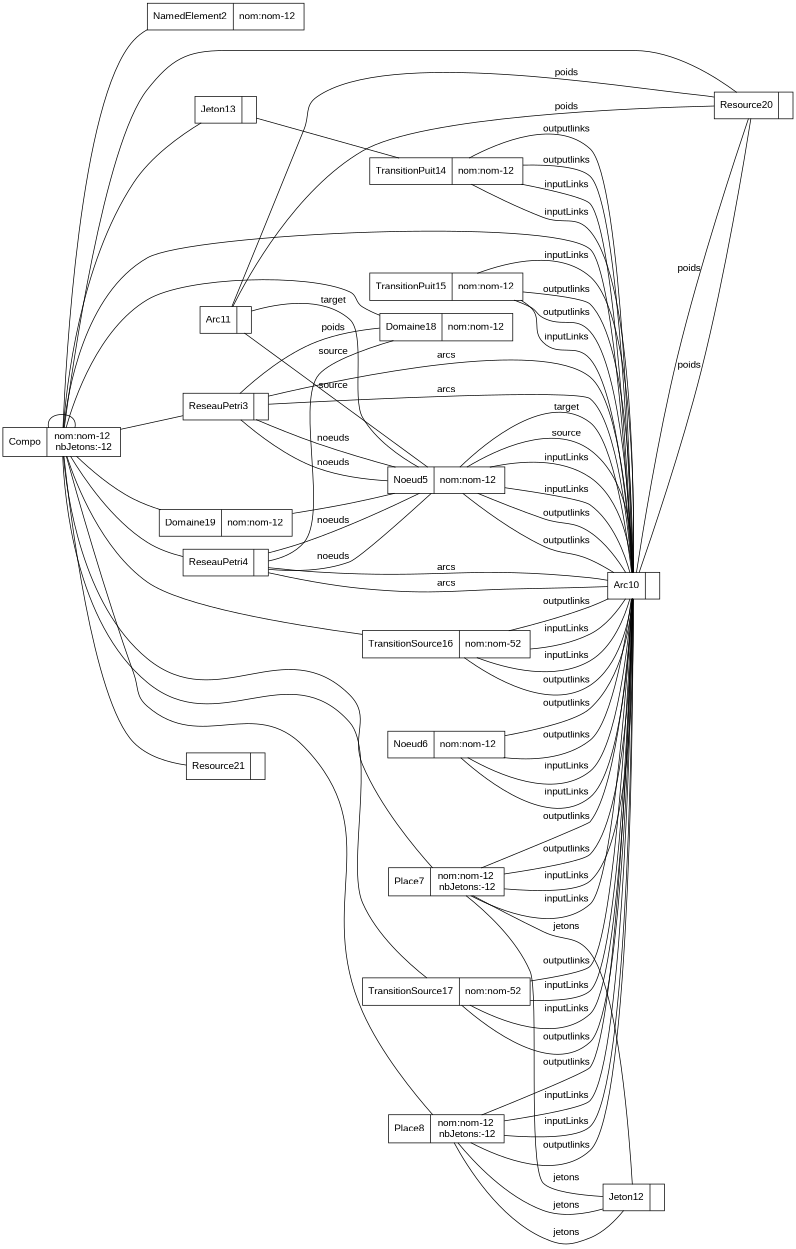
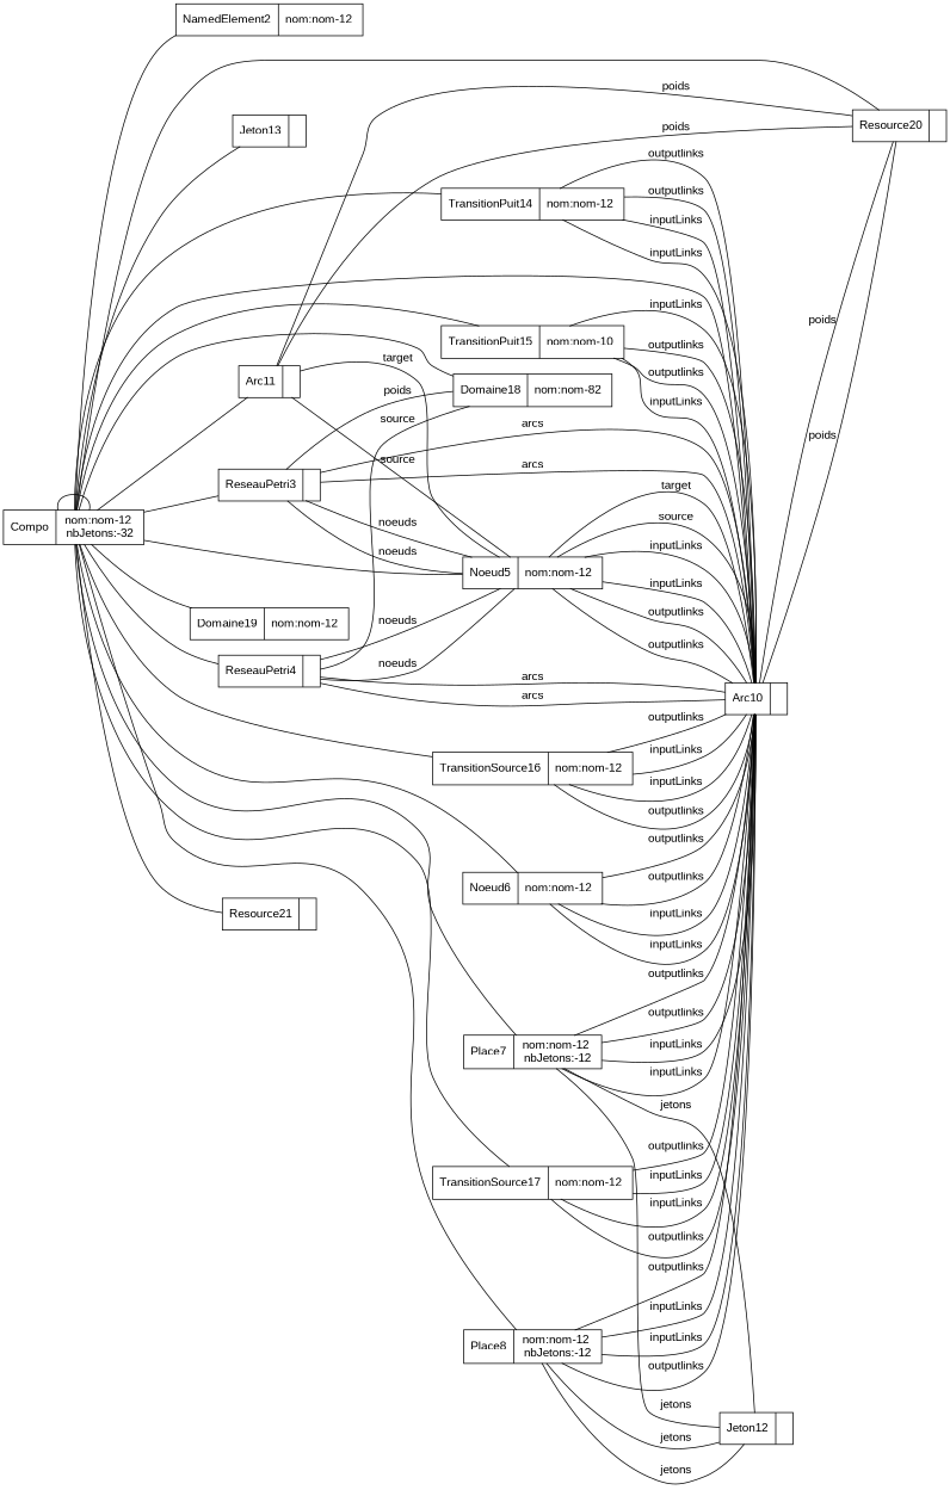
  graph {
    fontname="Liberation Sans"
    rankdir=LR
    node [fontname="Liberation Sans" shape=record]
    edge [fontname="Liberation Sans"]
-   n1 [label="{Compo| nom:nom-12 \n nbJetons:-12 \n}"]
+   n1 [label="{Compo| nom:nom-12 \n nbJetons:-32 \n}"]
    n2 [label="{NamedElement2| nom:nom-12 \n}"]
    n3 [label="{ReseauPetri3|}"]
    n4 [label="{Noeud5| nom:nom-12 \n}"]
    n5 [label="{Arc10|}"]
-   n6 [label="{Domaine18| nom:nom-12 \n}"]
+   n6 [label="{Domaine18| nom:nom-82 \n}"]
    n7 [label="{ReseauPetri4|}"]
    n8 [label="{Noeud6| nom:nom-12 \n}"]
    n9 [label="{Place7| nom:nom-12 \n nbJetons:-12 \n}"]
    n10 [label="{Place8| nom:nom-12 \n nbJetons:-12 \n}"]
    n11 [label="{Resource20|}"]
    n12 [label="{Arc11|}"]
    n13 [label="{Jeton13|}"]
    n14 [label="{TransitionPuit14| nom:nom-12 \n}"]
-   n15 [label="{TransitionPuit15| nom:nom-12 \n}"]
-   n16 [label="{TransitionSource16| nom:nom-52 \n}"]
-   n17 [label="{TransitionSource17| nom:nom-52 \n}"]
+   n15 [label="{TransitionPuit15| nom:nom-10 \n}"]
+   n16 [label="{TransitionSource16| nom:nom-12 \n}"]
+   n17 [label="{TransitionSource17| nom:nom-12 \n}"]
    n18 [label="{Domaine19| nom:nom-12 \n}"]
    n19 [label="{Resource21|}"]
    n20 [label="{Jeton12|}"]
    n1 -- n1
    n1 -- n2
    n1 -- n3
-   n18 -- n4
+   n1 -- n4
    n1 -- n5
    n1 -- n6
    n1 -- n7
+   n1 -- n8
    n1 -- n9
    n1 -- n10
    n1 -- n11
+   n1 -- n12
    n1 -- n13
-   n13 -- n14
+   n1 -- n14
+   n1 -- n15
    n1 -- n16
    n1 -- n17
    n1 -- n18
    n1 -- n19
    n3 -- n4 [label=noeuds]
    n3 -- n4 [label=noeuds]
    n3 -- n5 [label=arcs]
    n3 -- n5 [label=arcs]
    n3 -- n6 [label=poids]
    n4 -- n5 [label=inputLinks]
    n4 -- n5 [label=inputLinks]
    n4 -- n5 [label=outputlinks]
    n4 -- n5 [label=outputlinks]
    n5 -- n4 [label=target]
    n5 -- n4 [label=source]
    n5 -- n11 [label=poids]
    n5 -- n11 [label=poids]
    n7 -- n4 [label=noeuds]
    n7 -- n4 [label=noeuds]
    n7 -- n5 [label=arcs]
    n7 -- n5 [label=arcs]
    n7 -- n6 [label=source]
    n8 -- n5 [label=inputLinks]
    n8 -- n5 [label=inputLinks]
    n8 -- n5 [label=outputlinks]
    n8 -- n5 [label=outputlinks]
    n9 -- n5 [label=inputLinks]
    n9 -- n5 [label=inputLinks]
    n9 -- n5 [label=outputlinks]
    n9 -- n5 [label=outputlinks]
    n9 -- n20 [label=jetons]
    n9 -- n20 [label=jetons]
    n10 -- n5 [label=inputLinks]
    n10 -- n5 [label=inputLinks]
    n10 -- n5 [label=outputlinks]
    n10 -- n5 [label=outputlinks]
    n10 -- n20 [label=jetons]
    n10 -- n20 [label=jetons]
    n12 -- n4 [label=target]
    n12 -- n4 [label=source]
    n12 -- n11 [label=poids]
    n12 -- n11 [label=poids]
    n14 -- n5 [label=inputLinks]
    n14 -- n5 [label=inputLinks]
    n14 -- n5 [label=outputlinks]
    n14 -- n5 [label=outputlinks]
    n15 -- n5 [label=inputLinks]
    n15 -- n5 [label=inputLinks]
    n15 -- n5 [label=outputlinks]
    n15 -- n5 [label=outputlinks]
    n16 -- n5 [label=inputLinks]
    n16 -- n5 [label=inputLinks]
    n16 -- n5 [label=outputlinks]
    n16 -- n5 [label=outputlinks]
    n17 -- n5 [label=inputLinks]
    n17 -- n5 [label=inputLinks]
    n17 -- n5 [label=outputlinks]
    n17 -- n5 [label=outputlinks]
  }
